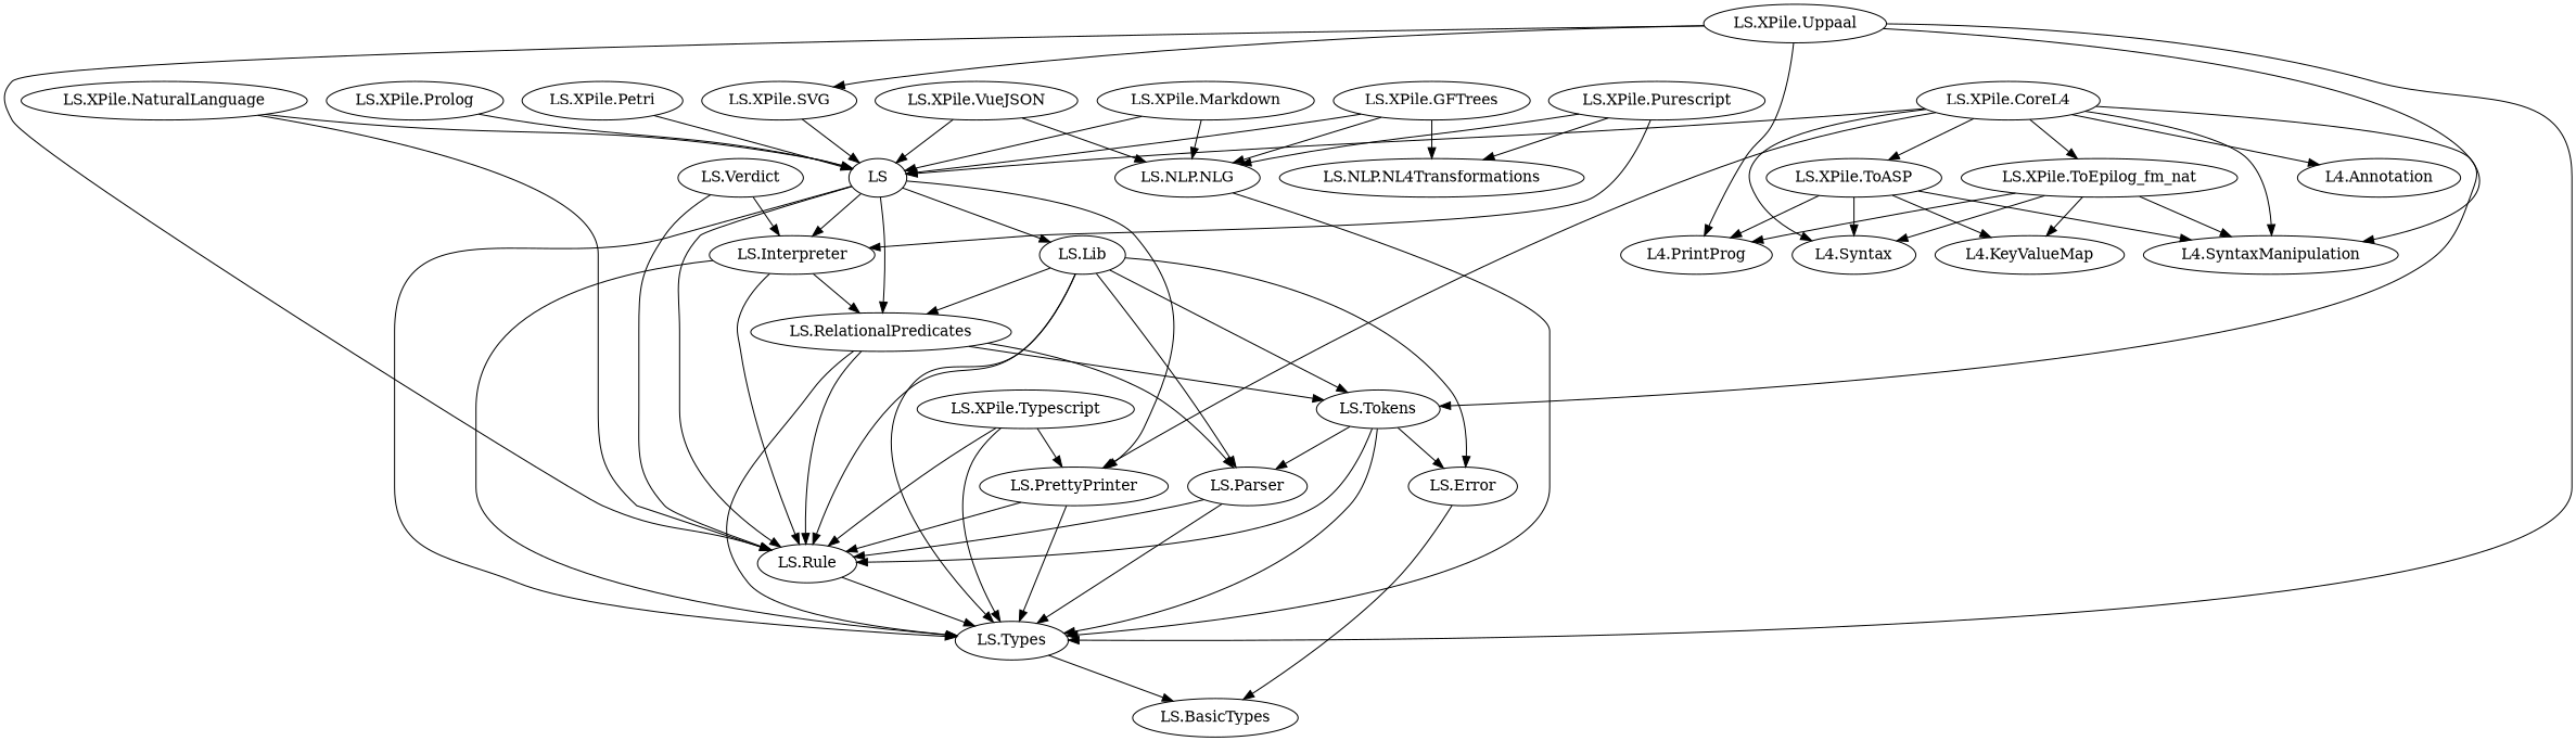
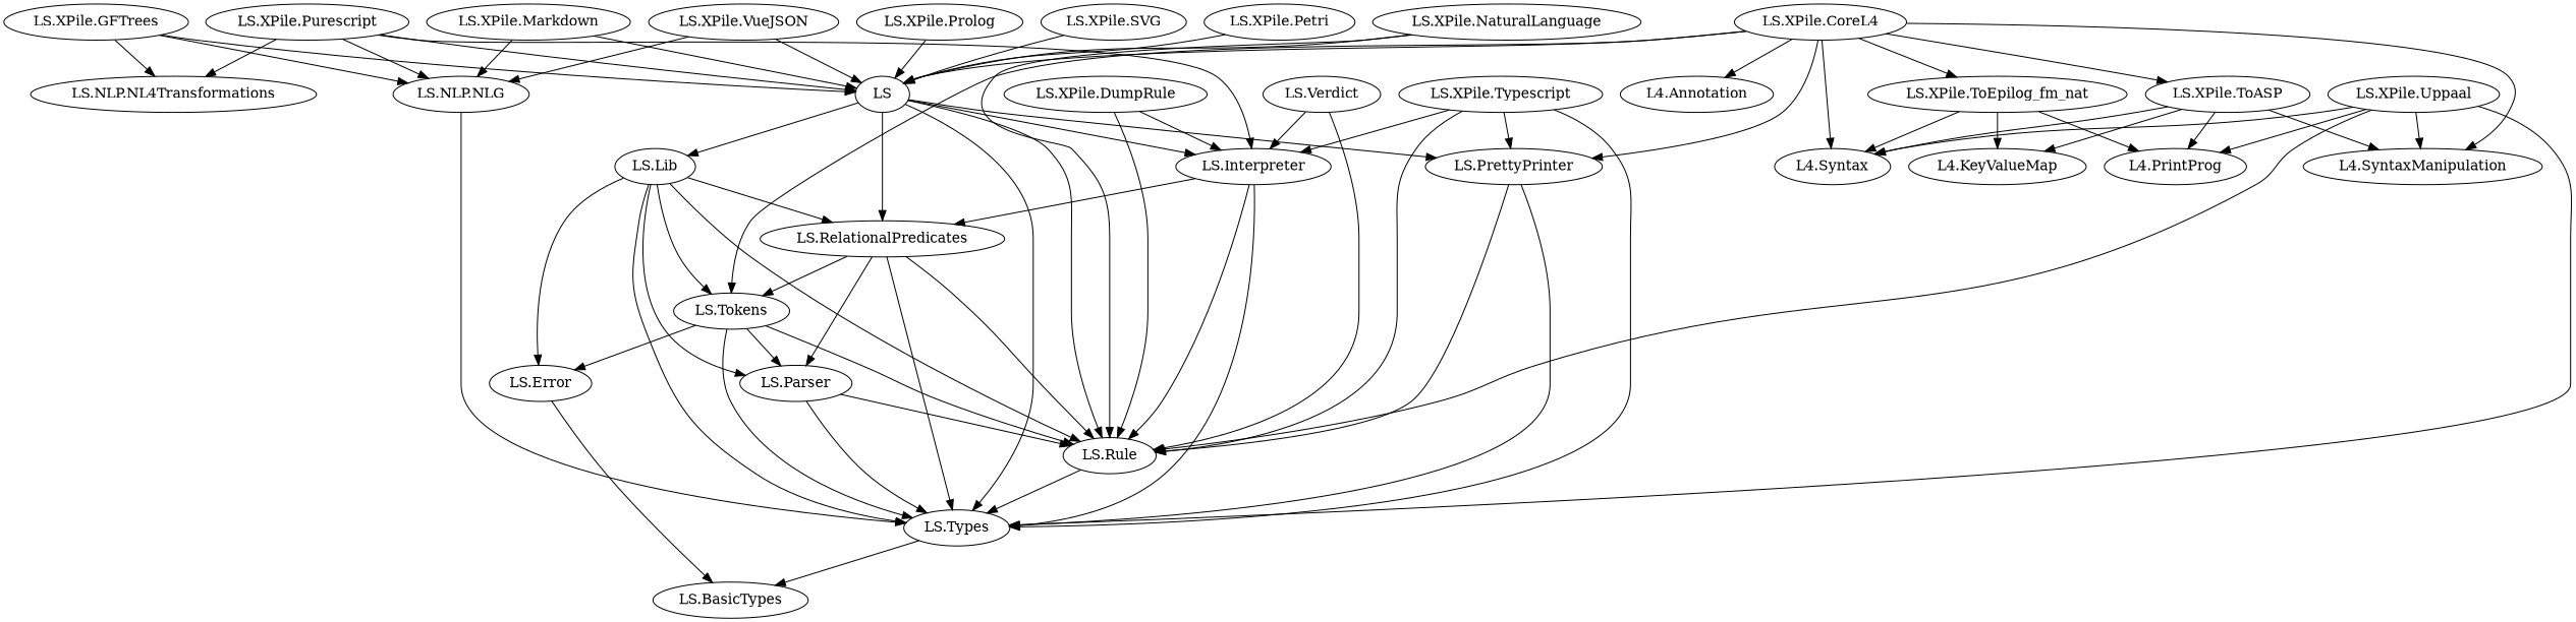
  digraph {
    "LS.Tokens"
    "LS.Types"
    "LS.Rule"
    "LS.Error"
    "LS.Parser"
    "LS.BasicTypes"
    "LS.XPile.Uppaal"
    "L4.Syntax"
    "L4.PrintProg"
    "L4.SyntaxManipulation"
    "LS.XPile.Purescript"
    LS
    "LS.NLP.NLG"
    "LS.NLP.NL4Transformations"
    "LS.Interpreter"
    "LS.PrettyPrinter"
    "LS.Lib"
    "LS.RelationalPredicates"
    "LS.XPile.Markdown"
    "LS.XPile.CoreL4"
    "LS.XPile.ToASP"
    "LS.XPile.ToEpilog_fm_nat"
    "L4.Annotation"
    "L4.KeyValueMap"
    "LS.XPile.NaturalLanguage"
    "LS.XPile.VueJSON"
    "LS.XPile.Typescript"
+   "LS.XPile.DumpRule"
    "LS.XPile.GFTrees"
    "LS.Verdict"
    "LS.XPile.Prolog"
    "LS.XPile.SVG"
    "LS.XPile.Petri"
    "LS.Tokens" -> "LS.Types"
    "LS.Tokens" -> "LS.Rule"
    "LS.Tokens" -> "LS.Error"
    "LS.Tokens" -> "LS.Parser"
    "LS.Types" -> "LS.BasicTypes"
    "LS.Rule" -> "LS.Types"
    "LS.Error" -> "LS.BasicTypes"
    "LS.Parser" -> "LS.Types"
    "LS.Parser" -> "LS.Rule"
    "LS.XPile.Uppaal" -> "LS.Types"
    "LS.XPile.Uppaal" -> "LS.Rule"
-   "LS.XPile.Uppaal" -> "LS.XPile.SVG"
+   "LS.XPile.Uppaal" -> "L4.Syntax"
    "LS.XPile.Uppaal" -> "L4.PrintProg"
    "LS.XPile.Uppaal" -> "L4.SyntaxManipulation"
+   "LS.XPile.Purescript" -> LS
    "LS.XPile.Purescript" -> "LS.NLP.NLG"
    "LS.XPile.Purescript" -> "LS.NLP.NL4Transformations"
    "LS.XPile.Purescript" -> "LS.Interpreter"
    LS -> "LS.Types"
    LS -> "LS.Rule"
    LS -> "LS.Interpreter"
    LS -> "LS.PrettyPrinter"
    LS -> "LS.Lib"
    LS -> "LS.RelationalPredicates"
    "LS.NLP.NLG" -> "LS.Types"
    "LS.Interpreter" -> "LS.Types"
    "LS.Interpreter" -> "LS.Rule"
    "LS.Interpreter" -> "LS.RelationalPredicates"
    "LS.PrettyPrinter" -> "LS.Types"
    "LS.PrettyPrinter" -> "LS.Rule"
    "LS.Lib" -> "LS.Tokens"
    "LS.Lib" -> "LS.Types"
    "LS.Lib" -> "LS.Rule"
    "LS.Lib" -> "LS.Error"
    "LS.Lib" -> "LS.Parser"
    "LS.Lib" -> "LS.RelationalPredicates"
    "LS.RelationalPredicates" -> "LS.Tokens"
    "LS.RelationalPredicates" -> "LS.Types"
    "LS.RelationalPredicates" -> "LS.Rule"
    "LS.RelationalPredicates" -> "LS.Parser"
    "LS.XPile.Markdown" -> LS
    "LS.XPile.Markdown" -> "LS.NLP.NLG"
    "LS.XPile.CoreL4" -> "LS.Tokens"
    "LS.XPile.CoreL4" -> "L4.Syntax"
    "LS.XPile.CoreL4" -> "L4.SyntaxManipulation"
    "LS.XPile.CoreL4" -> LS
    "LS.XPile.CoreL4" -> "LS.PrettyPrinter"
    "LS.XPile.CoreL4" -> "LS.XPile.ToASP"
    "LS.XPile.CoreL4" -> "LS.XPile.ToEpilog_fm_nat"
    "LS.XPile.CoreL4" -> "L4.Annotation"
    "LS.XPile.ToASP" -> "L4.Syntax"
    "LS.XPile.ToASP" -> "L4.PrintProg"
    "LS.XPile.ToASP" -> "L4.SyntaxManipulation"
    "LS.XPile.ToASP" -> "L4.KeyValueMap"
    "LS.XPile.ToEpilog_fm_nat" -> "L4.Syntax"
    "LS.XPile.ToEpilog_fm_nat" -> "L4.PrintProg"
-   "LS.XPile.ToEpilog_fm_nat" -> "L4.SyntaxManipulation"
    "LS.XPile.ToEpilog_fm_nat" -> "L4.KeyValueMap"
    "LS.XPile.NaturalLanguage" -> "LS.Rule"
    "LS.XPile.NaturalLanguage" -> LS
    "LS.XPile.VueJSON" -> LS
    "LS.XPile.VueJSON" -> "LS.NLP.NLG"
    "LS.XPile.Typescript" -> "LS.Types"
    "LS.XPile.Typescript" -> "LS.Rule"
+   "LS.XPile.Typescript" -> "LS.Interpreter"
    "LS.XPile.Typescript" -> "LS.PrettyPrinter"
+   "LS.XPile.DumpRule" -> "LS.Rule"
+   "LS.XPile.DumpRule" -> "LS.Interpreter"
    "LS.XPile.GFTrees" -> LS
    "LS.XPile.GFTrees" -> "LS.NLP.NLG"
    "LS.XPile.GFTrees" -> "LS.NLP.NL4Transformations"
    "LS.Verdict" -> "LS.Rule"
    "LS.Verdict" -> "LS.Interpreter"
    "LS.XPile.Prolog" -> LS
    "LS.XPile.SVG" -> LS
    "LS.XPile.Petri" -> LS
  }
